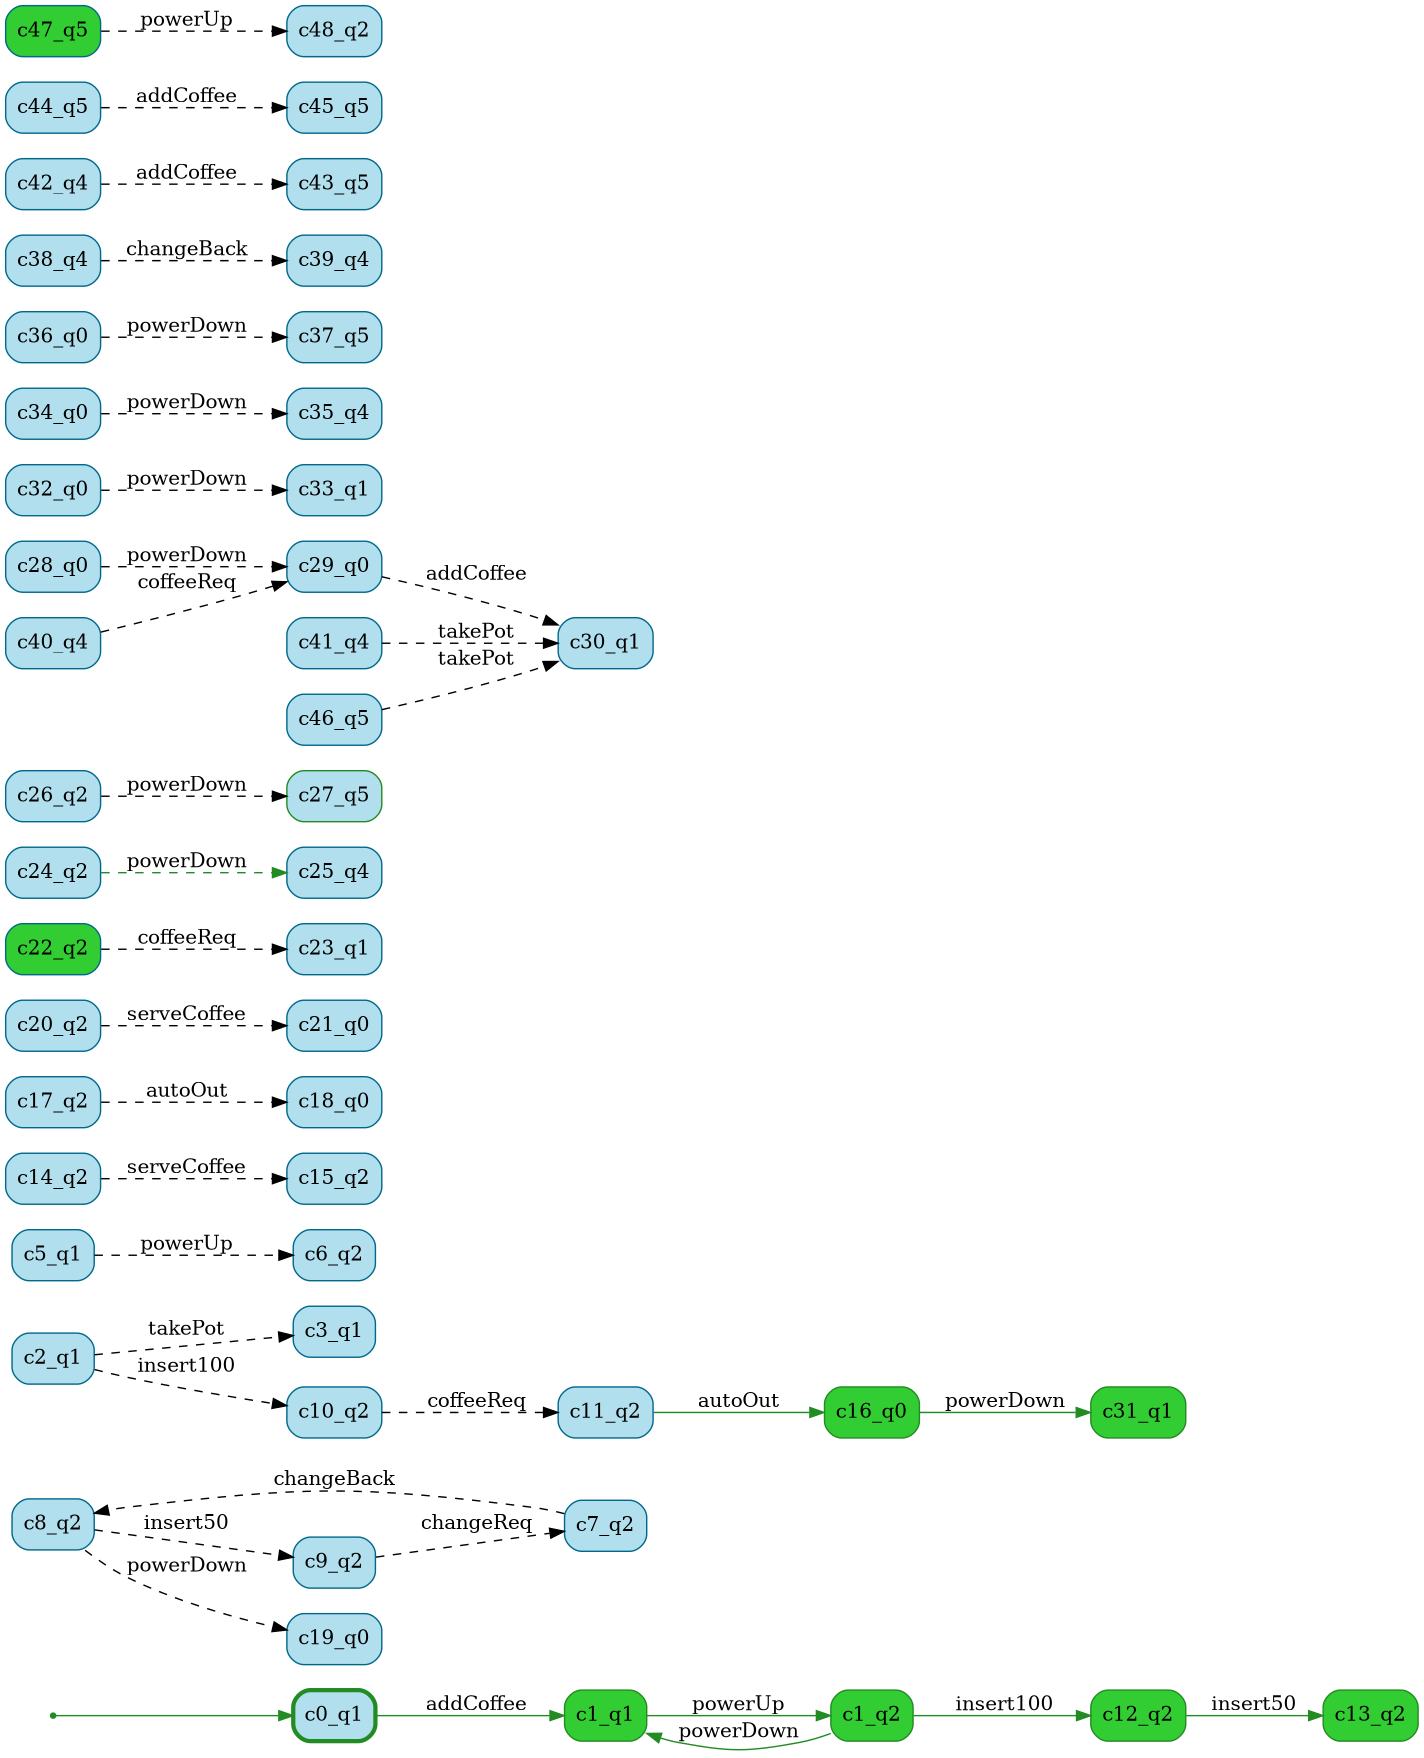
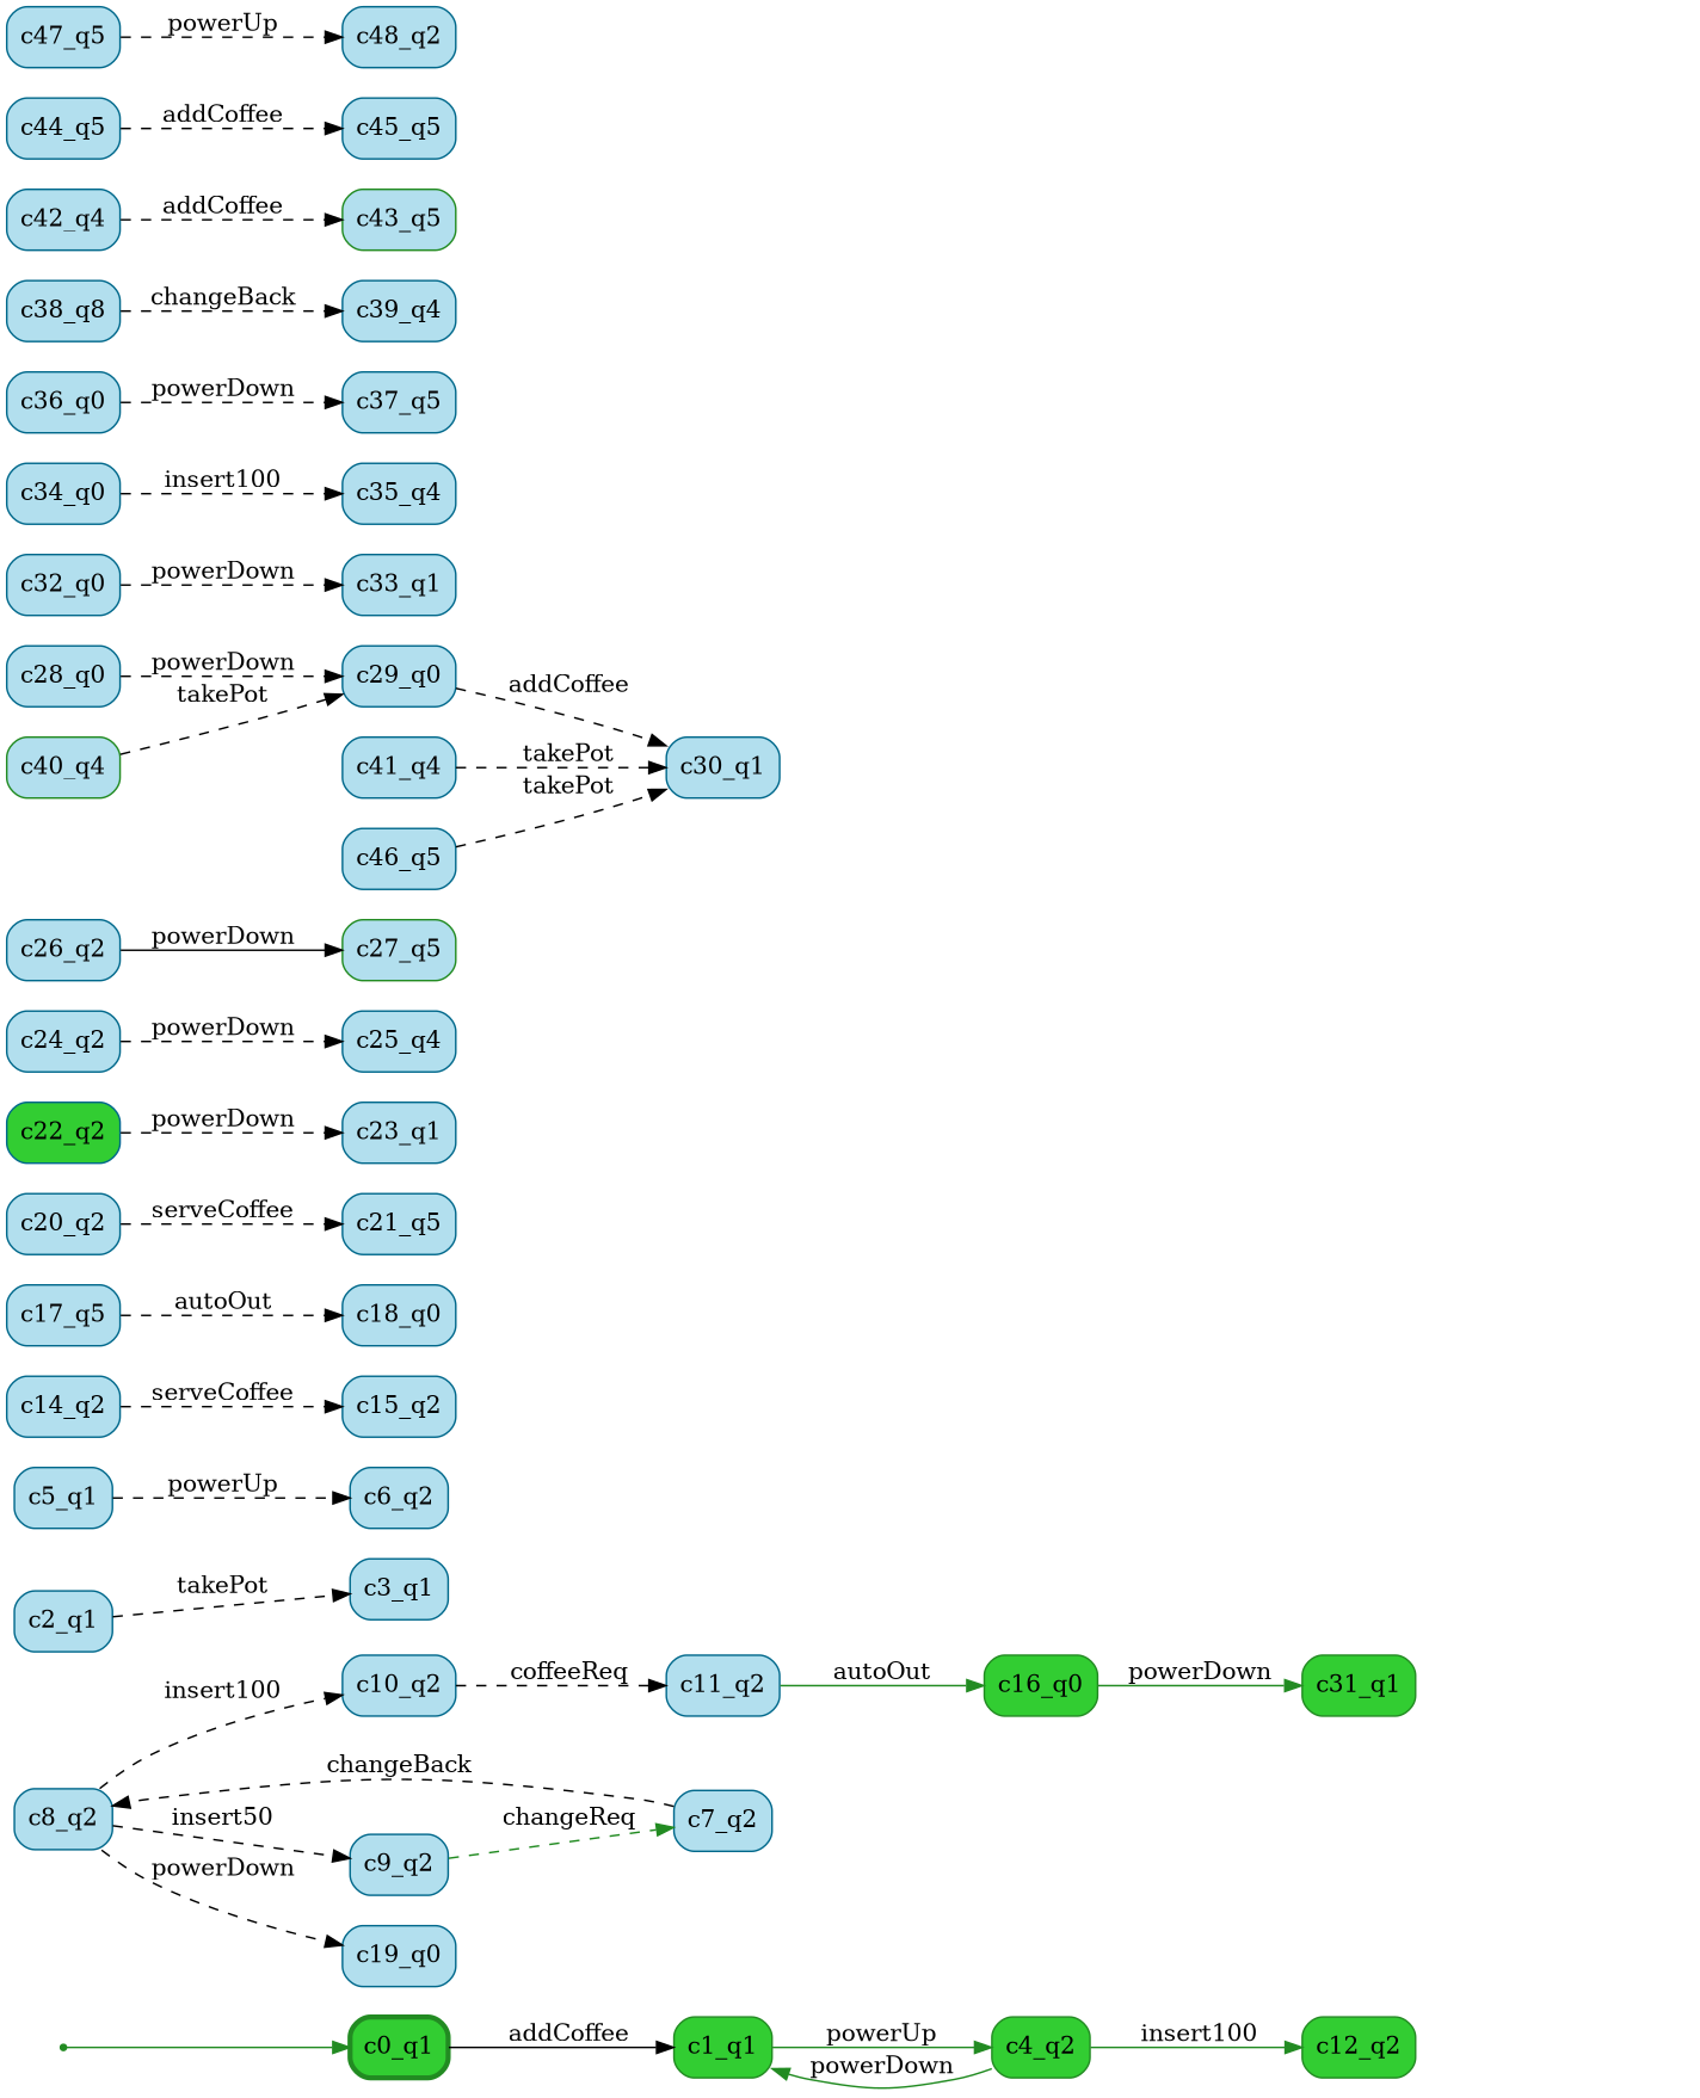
  digraph {
    rankdir=LR
    node [color=deepskyblue4 shape=box fillcolor=lightblue2 style="rounded, filled"]
    edge [color=black style=dashed]
    __invisible__ [color=forestgreen shape=point fillcolor="" style=""]
-   n2 [color=forestgreen label=c0_q1 penwidth=3]
+   n2 [color=forestgreen fillcolor=limegreen label=c0_q1 penwidth=3]
    n3 [color=forestgreen fillcolor=limegreen label=c1_q1]
-   n4 [color=forestgreen fillcolor=limegreen label=c1_q2]
+   n4 [color=forestgreen fillcolor=limegreen label=c4_q2]
    n5 [color=forestgreen fillcolor=limegreen label=c12_q2]
-   n6 [color=forestgreen fillcolor=limegreen label=c13_q2]
    n7 [color=forestgreen fillcolor=limegreen label=c16_q0]
    n8 [color=forestgreen fillcolor=limegreen label=c31_q1]
    n9 [label=c2_q1]
    n10 [label=c3_q1]
    n11 [label=c5_q1]
    n12 [label=c6_q2]
    n13 [label=c7_q2]
    n14 [label=c8_q2]
    n15 [label=c9_q2]
    n16 [label=c10_q2]
    n17 [label=c19_q0]
    n18 [label=c11_q2]
    n19 [label=c14_q2]
    n20 [label=c15_q2]
-   n21 [label=c17_q2]
+   n21 [label=c17_q5]
    n22 [label=c18_q0]
    n23 [label=c20_q2]
-   n24 [label=c21_q0]
+   n24 [label=c21_q5]
    n25 [fillcolor=limegreen label=c22_q2]
    n26 [label=c23_q1]
    n27 [label=c24_q2]
    n28 [label=c25_q4]
    n29 [label=c26_q2]
    n30 [color=forestgreen label=c27_q5]
    n31 [label=c28_q0]
    n32 [label=c29_q0]
    n33 [label=c30_q1]
    n34 [label=c32_q0]
    n35 [label=c33_q1]
    n36 [label=c34_q0]
    n37 [label=c35_q4]
    n38 [label=c36_q0]
    n39 [label=c37_q5]
-   n40 [label=c38_q4]
+   n40 [label=c38_q8]
    n41 [label=c39_q4]
-   n42 [label=c40_q4]
+   n42 [color=forestgreen label=c40_q4]
    n43 [label=c41_q4]
    n44 [label=c42_q4]
-   n45 [label=c43_q5]
+   n45 [color=forestgreen label=c43_q5]
    n46 [label=c44_q5]
    n47 [label=c45_q5]
    n48 [label=c46_q5]
-   n49 [fillcolor=limegreen label=c47_q5]
+   n49 [label=c47_q5]
    n50 [label=c48_q2]
    __invisible__ -> n2 [color=forestgreen style=""]
-   n2 -> n3 [color=forestgreen label=addCoffee style=""]
+   n2 -> n3 [label=addCoffee style=""]
    n3 -> n4 [color=forestgreen label=powerUp style=""]
    n4 -> n3 [color=forestgreen label=powerDown style=""]
    n4 -> n5 [color=forestgreen label=insert100 style=""]
-   n5 -> n6 [color=forestgreen label=insert50 style=""]
    n7 -> n8 [color=forestgreen label=powerDown style=""]
    n9 -> n10 [label=takePot]
    n11 -> n12 [label=powerUp]
    n13 -> n14 [label=changeBack]
    n14 -> n15 [label=insert50]
-   n9 -> n16 [label=insert100]
+   n14 -> n16 [label=insert100]
    n14 -> n17 [label=powerDown]
-   n15 -> n13 [label=changeReq]
+   n15 -> n13 [color=forestgreen label=changeReq]
    n16 -> n18 [label=coffeeReq]
    n18 -> n7 [color=forestgreen label=autoOut style=""]
    n19 -> n20 [label=serveCoffee]
    n21 -> n22 [label=autoOut]
    n23 -> n24 [label=serveCoffee]
-   n25 -> n26 [label=coffeeReq]
-   n27 -> n28 [color=forestgreen label=powerDown]
-   n29 -> n30 [label=powerDown]
+   n25 -> n26 [label=powerDown]
+   n27 -> n28 [label=powerDown]
+   n29 -> n30 [label=powerDown style=solid]
    n31 -> n32 [label=powerDown]
    n32 -> n33 [label=addCoffee]
    n34 -> n35 [label=powerDown]
-   n36 -> n37 [label=powerDown]
+   n36 -> n37 [label=insert100]
    n38 -> n39 [label=powerDown]
    n40 -> n41 [label=changeBack]
-   n42 -> n32 [label=coffeeReq]
+   n42 -> n32 [label=takePot]
    n43 -> n33 [label=takePot]
    n44 -> n45 [label=addCoffee]
    n46 -> n47 [label=addCoffee]
    n48 -> n33 [label=takePot]
    n49 -> n50 [label=powerUp]
  }
